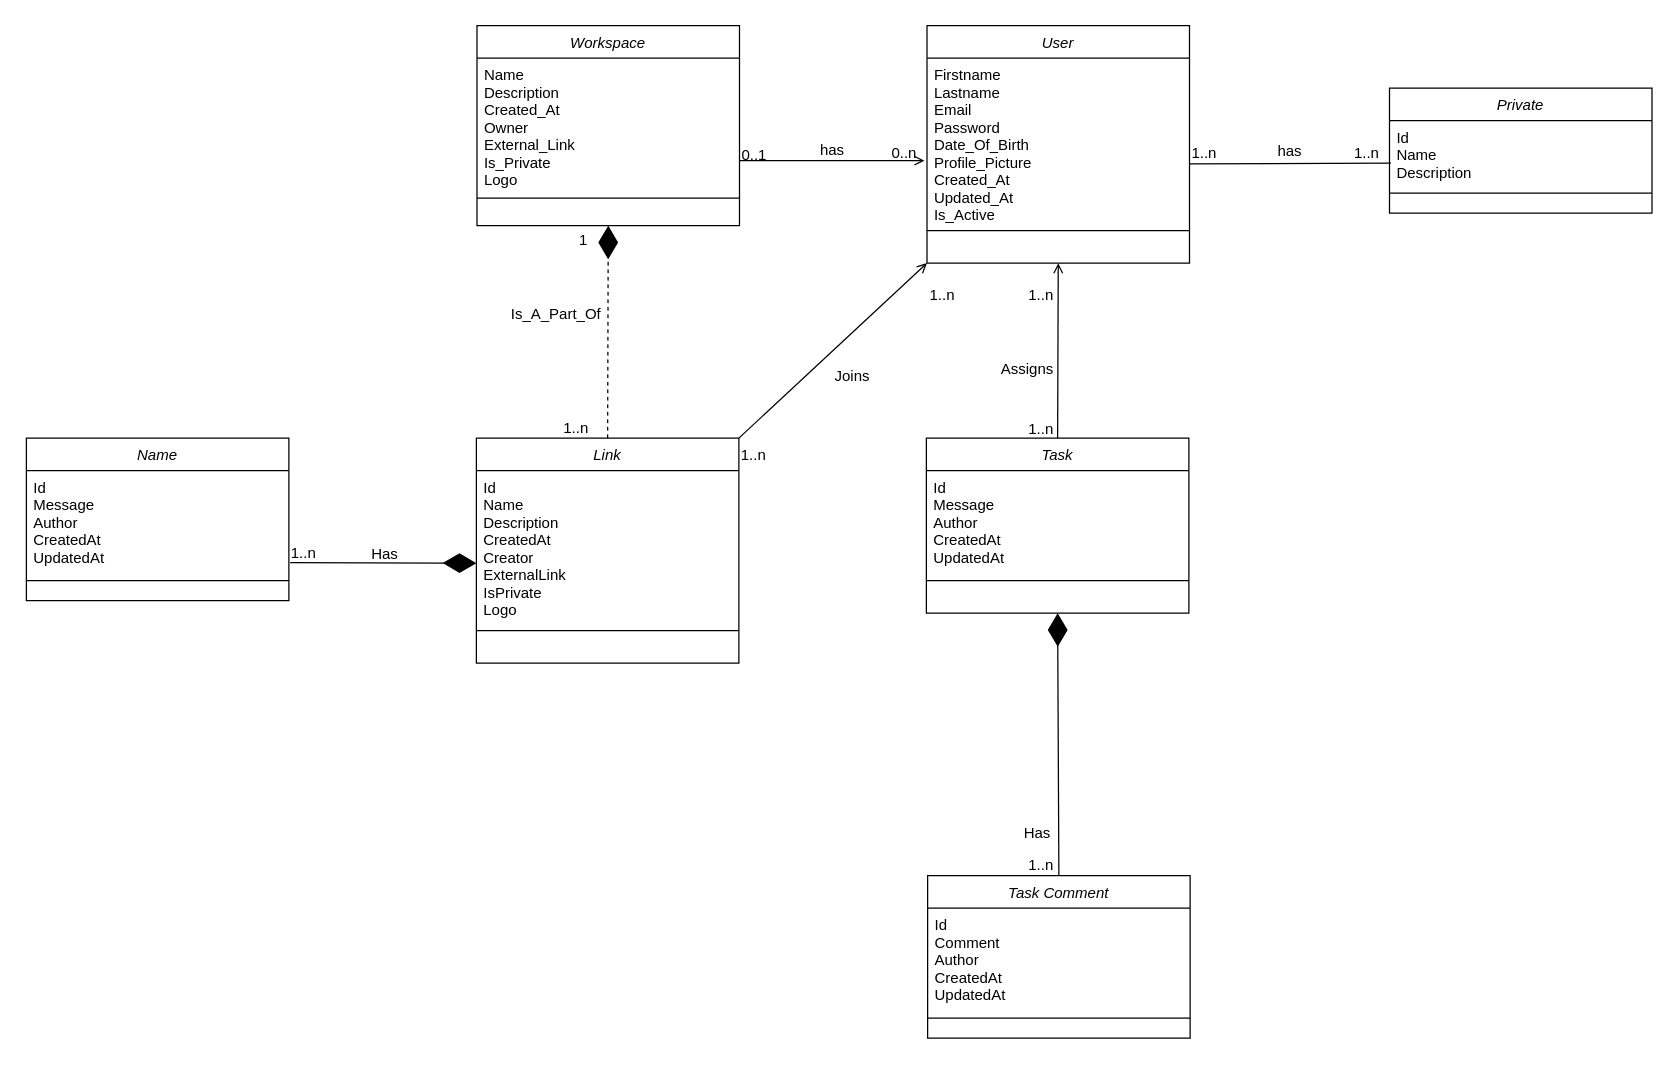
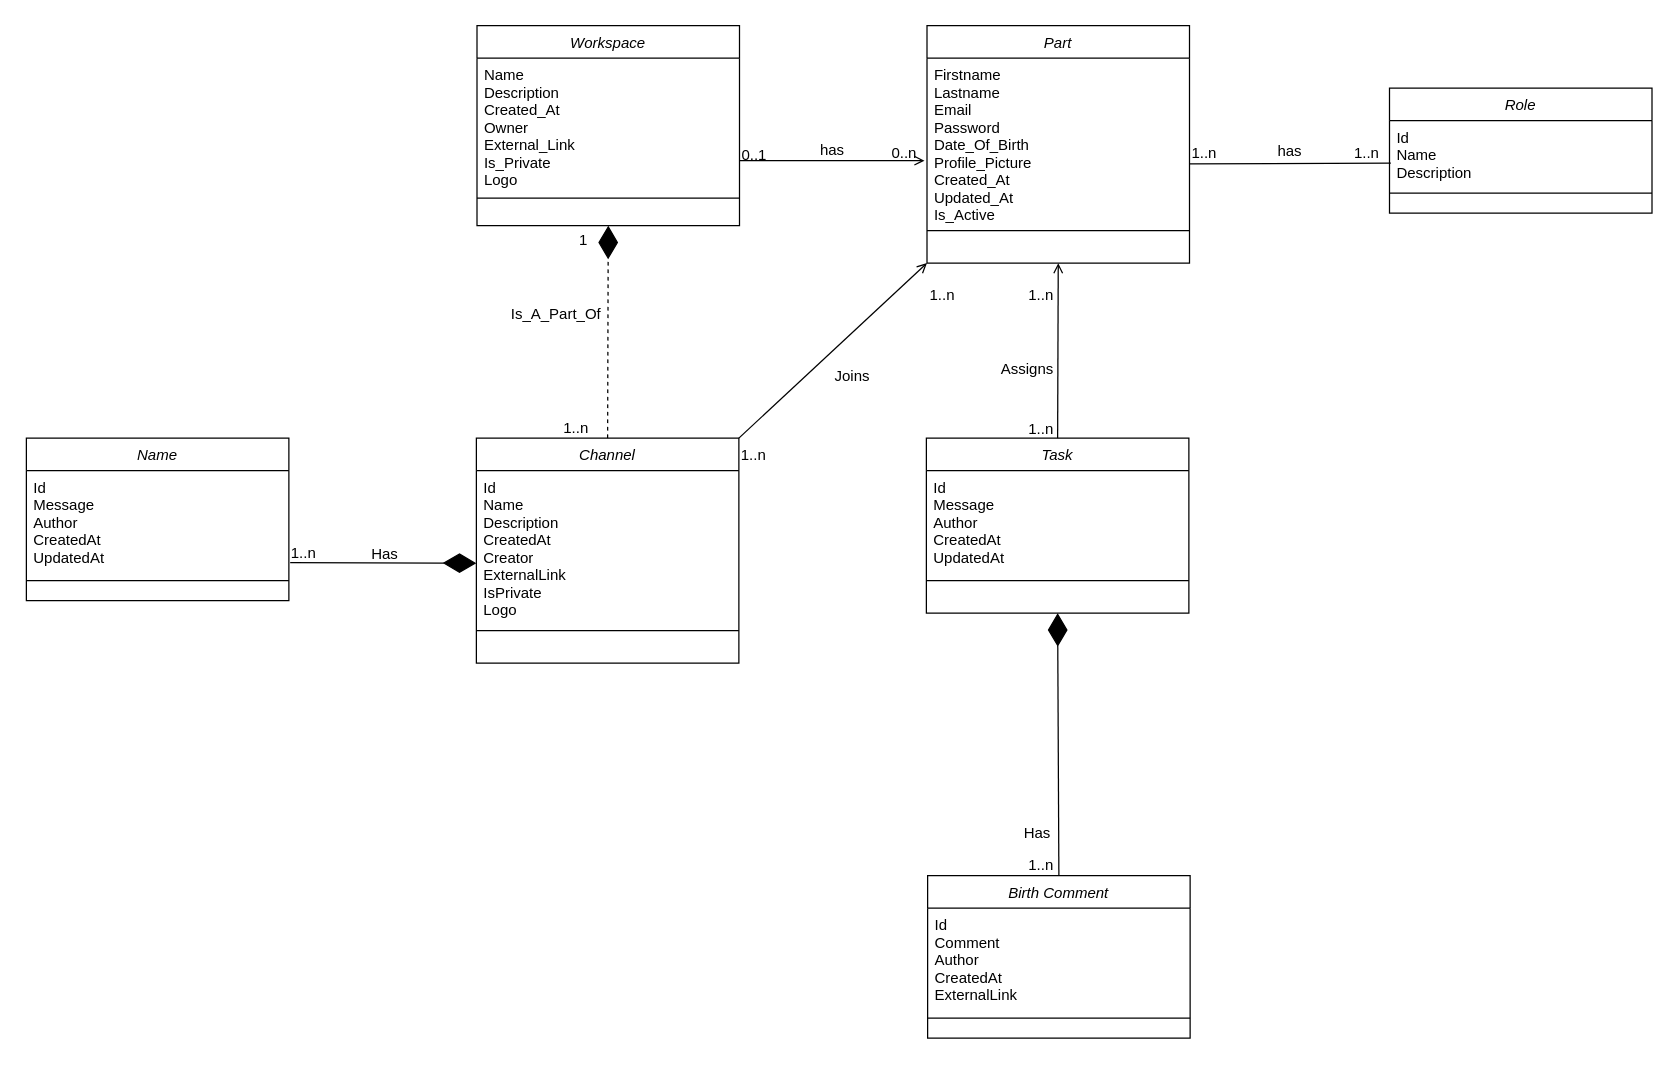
  <mxCell id="0" />
  <mxCell id="1" parent="0" />
  <mxCell id="2" value="Workspace" style="swimlane;fontStyle=2;align=center;verticalAlign=top;childLayout=stackLayout;horizontal=1;startSize=26;horizontalStack=0;resizeParent=1;resizeLast=0;collapsible=1;marginBottom=0;rounded=0;shadow=0;strokeWidth=1;" parent="1" vertex="1"><mxGeometry x="381" y="20" width="210" height="160" as="geometry"><mxRectangle x="230" y="140" width="160" height="26" as="alternateBounds" /></mxGeometry></mxCell>
  <mxCell id="3" value="Name&#10;Description&#10;Created_At&#10;Owner&#10;External_Link&#10;Is_Private&#10;Logo&#10;&#10;" style="text;align=left;verticalAlign=top;spacingLeft=4;spacingRight=4;overflow=hidden;rotatable=0;points=[[0,0.5],[1,0.5]];portConstraint=eastwest;rounded=0;shadow=0;html=0;" parent="2" vertex="1"><mxGeometry y="26" width="210" height="108" as="geometry" /></mxCell>
  <mxCell id="4" value="" style="line;html=1;strokeWidth=1;align=left;verticalAlign=middle;spacingTop=-1;spacingLeft=3;spacingRight=3;rotatable=0;labelPosition=right;points=[];portConstraint=eastwest;" parent="2" vertex="1"><mxGeometry y="134" width="210" height="8" as="geometry" /></mxCell>
  <mxCell id="5" value="" style="endArrow=open;shadow=0;strokeWidth=1;rounded=0;curved=0;endFill=1;edgeStyle=elbowEdgeStyle;elbow=vertical;" parent="1" source="2" edge="1"><mxGeometry x="0.5" y="41" relative="1" as="geometry"><mxPoint x="611" y="92" as="sourcePoint" /><mxPoint x="739" y="127.793" as="targetPoint" /><mxPoint x="-40" y="32" as="offset" /></mxGeometry></mxCell>
  <mxCell id="6" value="0..1" style="resizable=0;align=left;verticalAlign=bottom;labelBackgroundColor=none;fontSize=12;" parent="5" connectable="0" vertex="1"><mxGeometry x="-1" relative="1" as="geometry"><mxPoint y="4" as="offset" /></mxGeometry></mxCell>
  <mxCell id="7" value="has" style="text;html=1;resizable=0;points=[];;align=center;verticalAlign=middle;labelBackgroundColor=none;rounded=0;shadow=0;strokeWidth=1;fontSize=12;" parent="5" vertex="1" connectable="0"><mxGeometry x="0.5" y="49" relative="1" as="geometry"><mxPoint x="-38" y="40" as="offset" /></mxGeometry></mxCell>
- <mxCell id="8" value="User" style="swimlane;fontStyle=2;align=center;verticalAlign=top;childLayout=stackLayout;horizontal=1;startSize=26;horizontalStack=0;resizeParent=1;resizeLast=0;collapsible=1;marginBottom=0;rounded=0;shadow=0;strokeWidth=1;" vertex="1" parent="1"><mxGeometry x="741" y="20" width="210" height="190" as="geometry"><mxRectangle x="230" y="140" width="160" height="26" as="alternateBounds" /></mxGeometry></mxCell>
+ <mxCell id="8" value="Part" style="swimlane;fontStyle=2;align=center;verticalAlign=top;childLayout=stackLayout;horizontal=1;startSize=26;horizontalStack=0;resizeParent=1;resizeLast=0;collapsible=1;marginBottom=0;rounded=0;shadow=0;strokeWidth=1;" vertex="1" parent="1"><mxGeometry x="741" y="20" width="210" height="190" as="geometry"><mxRectangle x="230" y="140" width="160" height="26" as="alternateBounds" /></mxGeometry></mxCell>
  <mxCell id="9" value="Firstname&#10;Lastname&#10;Email&#10;Password&#10;Date_Of_Birth&#10;Profile_Picture&#10;Created_At&#10;Updated_At&#10;Is_Active" style="text;align=left;verticalAlign=top;spacingLeft=4;spacingRight=4;overflow=hidden;rotatable=0;points=[[0,0.5],[1,0.5]];portConstraint=eastwest;rounded=0;shadow=0;html=0;" vertex="1" parent="8"><mxGeometry y="26" width="210" height="134" as="geometry" /></mxCell>
  <mxCell id="10" value="" style="line;html=1;strokeWidth=1;align=left;verticalAlign=middle;spacingTop=-1;spacingLeft=3;spacingRight=3;rotatable=0;labelPosition=right;points=[];portConstraint=eastwest;" vertex="1" parent="8"><mxGeometry y="160" width="210" height="8" as="geometry" /></mxCell>
  <mxCell id="11" value="0..n" style="resizable=0;align=left;verticalAlign=bottom;labelBackgroundColor=none;fontSize=12;fillColor=#d5e8d4;" connectable="0" vertex="1" parent="1"><mxGeometry x="711" y="130.004" as="geometry" /></mxCell>
- <mxCell id="12" value="Link" style="swimlane;fontStyle=2;align=center;verticalAlign=top;childLayout=stackLayout;horizontal=1;startSize=26;horizontalStack=0;resizeParent=1;resizeLast=0;collapsible=1;marginBottom=0;rounded=0;shadow=0;strokeWidth=1;" vertex="1" parent="1"><mxGeometry x="380.5" y="350" width="210" height="180" as="geometry"><mxRectangle x="230" y="140" width="160" height="26" as="alternateBounds" /></mxGeometry></mxCell>
+ <mxCell id="12" value="Channel" style="swimlane;fontStyle=2;align=center;verticalAlign=top;childLayout=stackLayout;horizontal=1;startSize=26;horizontalStack=0;resizeParent=1;resizeLast=0;collapsible=1;marginBottom=0;rounded=0;shadow=0;strokeWidth=1;" vertex="1" parent="1"><mxGeometry x="380.5" y="350" width="210" height="180" as="geometry"><mxRectangle x="230" y="140" width="160" height="26" as="alternateBounds" /></mxGeometry></mxCell>
  <mxCell id="13" value="Id&#10;Name&#10;Description&#10;CreatedAt&#10;Creator&#10;ExternalLink&#10;IsPrivate&#10;Logo" style="text;align=left;verticalAlign=top;spacingLeft=4;spacingRight=4;overflow=hidden;rotatable=0;points=[[0,0.5],[1,0.5]];portConstraint=eastwest;rounded=0;shadow=0;html=0;" vertex="1" parent="12"><mxGeometry y="26" width="210" height="124" as="geometry" /></mxCell>
  <mxCell id="14" value="" style="line;html=1;strokeWidth=1;align=left;verticalAlign=middle;spacingTop=-1;spacingLeft=3;spacingRight=3;rotatable=0;labelPosition=right;points=[];portConstraint=eastwest;" vertex="1" parent="12"><mxGeometry y="150" width="210" height="8" as="geometry" /></mxCell>
  <mxCell id="15" value="" style="endArrow=diamondThin;endFill=1;endSize=24;html=1;rounded=0;entryX=0.5;entryY=1;entryDx=0;entryDy=0;exitX=0.5;exitY=0;exitDx=0;exitDy=0;dashed=1;" edge="1" parent="1" source="12" target="2"><mxGeometry width="160" relative="1" as="geometry"><mxPoint x="485" y="530" as="sourcePoint" /><mxPoint x="645" y="530" as="targetPoint" /></mxGeometry></mxCell>
  <mxCell id="16" value="1" style="resizable=0;align=left;verticalAlign=bottom;labelBackgroundColor=none;fontSize=12;direction=west;fillColor=#ffe6cc;" connectable="0" vertex="1" parent="1"><mxGeometry x="461" y="200.004" as="geometry" /></mxCell>
  <mxCell id="17" value="1..n" style="resizable=0;align=left;verticalAlign=bottom;labelBackgroundColor=none;fontSize=12;direction=south;" connectable="0" vertex="1" parent="1"><mxGeometry x="448.5" y="350.004" as="geometry" /></mxCell>
  <mxCell id="18" value="Has" style="text;html=1;resizable=0;points=[];;align=center;verticalAlign=middle;labelBackgroundColor=none;rounded=0;shadow=0;strokeWidth=1;fontSize=12;" vertex="1" connectable="0" parent="1"><mxGeometry x="300.502" y="438.004" as="geometry"><mxPoint x="6" y="4" as="offset" /></mxGeometry></mxCell>
- <mxCell id="19" value="Private" style="swimlane;fontStyle=2;align=center;verticalAlign=top;childLayout=stackLayout;horizontal=1;startSize=26;horizontalStack=0;resizeParent=1;resizeLast=0;collapsible=1;marginBottom=0;rounded=0;shadow=0;strokeWidth=1;" vertex="1" parent="1"><mxGeometry x="1111" y="70" width="210" height="100" as="geometry"><mxRectangle x="230" y="140" width="160" height="26" as="alternateBounds" /></mxGeometry></mxCell>
+ <mxCell id="19" value="Role" style="swimlane;fontStyle=2;align=center;verticalAlign=top;childLayout=stackLayout;horizontal=1;startSize=26;horizontalStack=0;resizeParent=1;resizeLast=0;collapsible=1;marginBottom=0;rounded=0;shadow=0;strokeWidth=1;" vertex="1" parent="1"><mxGeometry x="1111" y="70" width="210" height="100" as="geometry"><mxRectangle x="230" y="140" width="160" height="26" as="alternateBounds" /></mxGeometry></mxCell>
  <mxCell id="20" value="Id&#10;Name&#10;Description" style="text;align=left;verticalAlign=top;spacingLeft=4;spacingRight=4;overflow=hidden;rotatable=0;points=[[0,0.5],[1,0.5]];portConstraint=eastwest;rounded=0;shadow=0;html=0;" vertex="1" parent="19"><mxGeometry y="26" width="210" height="54" as="geometry" /></mxCell>
  <mxCell id="21" value="" style="line;html=1;strokeWidth=1;align=left;verticalAlign=middle;spacingTop=-1;spacingLeft=3;spacingRight=3;rotatable=0;labelPosition=right;points=[];portConstraint=eastwest;" vertex="1" parent="19"><mxGeometry y="80" width="210" height="8" as="geometry" /></mxCell>
  <mxCell id="22" value="" style="endArrow=none;html=1;rounded=0;entryX=-0.001;entryY=0.345;entryDx=0;entryDy=0;entryPerimeter=0;exitX=0.994;exitY=0.704;exitDx=0;exitDy=0;exitPerimeter=0;" edge="1" parent="1"><mxGeometry width="50" height="50" relative="1" as="geometry"><mxPoint x="951" y="130.596" as="sourcePoint" /><mxPoint x="1112.05" y="130" as="targetPoint" /></mxGeometry></mxCell>
  <mxCell id="23" value="has" style="text;html=1;resizable=0;points=[];;align=center;verticalAlign=middle;labelBackgroundColor=none;rounded=0;shadow=0;strokeWidth=1;fontSize=12;" vertex="1" connectable="0" parent="1"><mxGeometry x="1030.997" y="120.004" as="geometry" /></mxCell>
  <mxCell id="24" value="1..n" style="resizable=0;align=left;verticalAlign=bottom;labelBackgroundColor=none;fontSize=12;direction=south;" connectable="0" vertex="1" parent="1"><mxGeometry x="951" y="130.004" as="geometry" /></mxCell>
  <mxCell id="25" value="1..n" style="resizable=0;align=left;verticalAlign=bottom;labelBackgroundColor=none;fontSize=12;direction=south;" connectable="0" vertex="1" parent="1"><mxGeometry x="1081" y="130.004" as="geometry" /></mxCell>
  <mxCell id="26" value="Joins" style="text;html=1;resizable=0;points=[];;align=center;verticalAlign=middle;labelBackgroundColor=none;rounded=0;shadow=0;strokeWidth=1;fontSize=12;" vertex="1" connectable="0" parent="1"><mxGeometry x="680.502" y="300.004" as="geometry" /></mxCell>
  <mxCell id="27" value="1..n" style="resizable=0;align=left;verticalAlign=bottom;labelBackgroundColor=none;fontSize=12;direction=south;" connectable="0" vertex="1" parent="1"><mxGeometry x="590.5" y="372.004" as="geometry" /></mxCell>
  <mxCell id="28" value="1..n" style="resizable=0;align=left;verticalAlign=bottom;labelBackgroundColor=none;fontSize=12;direction=south;" connectable="0" vertex="1" parent="1"><mxGeometry x="741.5" y="244.004" as="geometry" /></mxCell>
  <mxCell id="29" value="Name" style="swimlane;fontStyle=2;align=center;verticalAlign=top;childLayout=stackLayout;horizontal=1;startSize=26;horizontalStack=0;resizeParent=1;resizeLast=0;collapsible=1;marginBottom=0;rounded=0;shadow=0;strokeWidth=1;" vertex="1" parent="1"><mxGeometry x="20.5" y="350" width="210" height="130" as="geometry"><mxRectangle x="230" y="140" width="160" height="26" as="alternateBounds" /></mxGeometry></mxCell>
  <mxCell id="30" value="Id&#10;Message&#10;Author&#10;CreatedAt&#10;UpdatedAt" style="text;align=left;verticalAlign=top;spacingLeft=4;spacingRight=4;overflow=hidden;rotatable=0;points=[[0,0.5],[1,0.5]];portConstraint=eastwest;rounded=0;shadow=0;html=0;" vertex="1" parent="29"><mxGeometry y="26" width="210" height="84" as="geometry" /></mxCell>
  <mxCell id="31" value="" style="line;html=1;strokeWidth=1;align=left;verticalAlign=middle;spacingTop=-1;spacingLeft=3;spacingRight=3;rotatable=0;labelPosition=right;points=[];portConstraint=eastwest;" vertex="1" parent="29"><mxGeometry y="110" width="210" height="8" as="geometry" /></mxCell>
  <mxCell id="32" value="1..n" style="resizable=0;align=left;verticalAlign=bottom;labelBackgroundColor=none;fontSize=12;direction=south;" connectable="0" vertex="1" parent="1"><mxGeometry x="230.5" y="450.004" as="geometry" /></mxCell>
  <mxCell id="33" value="Is_A_Part_Of" style="text;html=1;resizable=0;points=[];;align=center;verticalAlign=middle;labelBackgroundColor=none;rounded=0;shadow=0;strokeWidth=1;fontSize=12;" vertex="1" connectable="0" parent="1"><mxGeometry x="443.502" y="250.004" as="geometry" /></mxCell>
  <mxCell id="34" value="" style="endArrow=diamondThin;endFill=1;endSize=24;html=1;rounded=0;exitX=1.005;exitY=0.877;exitDx=0;exitDy=0;exitPerimeter=0;" edge="1" parent="1" source="30"><mxGeometry width="160" relative="1" as="geometry"><mxPoint x="260.5" y="450" as="sourcePoint" /><mxPoint x="380.5" y="450" as="targetPoint" /></mxGeometry></mxCell>
  <mxCell id="35" value="Task" style="swimlane;fontStyle=2;align=center;verticalAlign=top;childLayout=stackLayout;horizontal=1;startSize=26;horizontalStack=0;resizeParent=1;resizeLast=0;collapsible=1;marginBottom=0;rounded=0;shadow=0;strokeWidth=1;" vertex="1" parent="1"><mxGeometry x="740.5" y="350" width="210" height="140" as="geometry"><mxRectangle x="230" y="140" width="160" height="26" as="alternateBounds" /></mxGeometry></mxCell>
  <mxCell id="36" value="Id&#10;Message&#10;Author&#10;CreatedAt&#10;UpdatedAt" style="text;align=left;verticalAlign=top;spacingLeft=4;spacingRight=4;overflow=hidden;rotatable=0;points=[[0,0.5],[1,0.5]];portConstraint=eastwest;rounded=0;shadow=0;html=0;" vertex="1" parent="35"><mxGeometry y="26" width="210" height="84" as="geometry" /></mxCell>
  <mxCell id="37" value="" style="line;html=1;strokeWidth=1;align=left;verticalAlign=middle;spacingTop=-1;spacingLeft=3;spacingRight=3;rotatable=0;labelPosition=right;points=[];portConstraint=eastwest;" vertex="1" parent="35"><mxGeometry y="110" width="210" height="8" as="geometry" /></mxCell>
  <mxCell id="38" value="" style="endArrow=open;html=1;rounded=0;entryX=0;entryY=1;entryDx=0;entryDy=0;exitX=1;exitY=0;exitDx=0;exitDy=0;" edge="1" parent="1" source="12" target="8"><mxGeometry width="50" height="50" relative="1" as="geometry"><mxPoint x="291" y="840" as="sourcePoint" /><mxPoint x="341" y="790" as="targetPoint" /></mxGeometry></mxCell>
  <mxCell id="39" value="" style="endArrow=open;html=1;rounded=0;entryX=0.5;entryY=1;entryDx=0;entryDy=0;exitX=0.5;exitY=0;exitDx=0;exitDy=0;" edge="1" parent="1" source="35" target="8"><mxGeometry width="50" height="50" relative="1" as="geometry"><mxPoint x="601" y="620" as="sourcePoint" /><mxPoint x="751" y="496" as="targetPoint" /></mxGeometry></mxCell>
  <mxCell id="40" value="1..n" style="resizable=0;align=left;verticalAlign=bottom;labelBackgroundColor=none;fontSize=12;direction=south;" connectable="0" vertex="1" parent="1"><mxGeometry x="820.5" y="244.004" as="geometry" /></mxCell>
  <mxCell id="41" value="1..n" style="resizable=0;align=left;verticalAlign=bottom;labelBackgroundColor=none;fontSize=12;direction=south;" connectable="0" vertex="1" parent="1"><mxGeometry x="820.5" y="351.004" as="geometry" /></mxCell>
  <mxCell id="42" value="Assigns" style="text;html=1;resizable=0;points=[];;align=center;verticalAlign=middle;labelBackgroundColor=none;rounded=0;shadow=0;strokeWidth=1;fontSize=12;" vertex="1" connectable="0" parent="1"><mxGeometry x="820.502" y="294.004" as="geometry" /></mxCell>
- <mxCell id="43" value="Task Comment" style="swimlane;fontStyle=2;align=center;verticalAlign=top;childLayout=stackLayout;horizontal=1;startSize=26;horizontalStack=0;resizeParent=1;resizeLast=0;collapsible=1;marginBottom=0;rounded=0;shadow=0;strokeWidth=1;" vertex="1" parent="1"><mxGeometry x="741.5" y="700" width="210" height="130" as="geometry"><mxRectangle x="230" y="140" width="160" height="26" as="alternateBounds" /></mxGeometry></mxCell>
- <mxCell id="44" value="Id&#10;Comment&#10;Author&#10;CreatedAt&#10;UpdatedAt" style="text;align=left;verticalAlign=top;spacingLeft=4;spacingRight=4;overflow=hidden;rotatable=0;points=[[0,0.5],[1,0.5]];portConstraint=eastwest;rounded=0;shadow=0;html=0;" vertex="1" parent="43"><mxGeometry y="26" width="210" height="84" as="geometry" /></mxCell>
+ <mxCell id="43" value="Birth Comment" style="swimlane;fontStyle=2;align=center;verticalAlign=top;childLayout=stackLayout;horizontal=1;startSize=26;horizontalStack=0;resizeParent=1;resizeLast=0;collapsible=1;marginBottom=0;rounded=0;shadow=0;strokeWidth=1;" vertex="1" parent="1"><mxGeometry x="741.5" y="700" width="210" height="130" as="geometry"><mxRectangle x="230" y="140" width="160" height="26" as="alternateBounds" /></mxGeometry></mxCell>
+ <mxCell id="44" value="Id&#10;Comment&#10;Author&#10;CreatedAt&#10;ExternalLink" style="text;align=left;verticalAlign=top;spacingLeft=4;spacingRight=4;overflow=hidden;rotatable=0;points=[[0,0.5],[1,0.5]];portConstraint=eastwest;rounded=0;shadow=0;html=0;" vertex="1" parent="43"><mxGeometry y="26" width="210" height="84" as="geometry" /></mxCell>
  <mxCell id="45" value="" style="line;html=1;strokeWidth=1;align=left;verticalAlign=middle;spacingTop=-1;spacingLeft=3;spacingRight=3;rotatable=0;labelPosition=right;points=[];portConstraint=eastwest;" vertex="1" parent="43"><mxGeometry y="110" width="210" height="8" as="geometry" /></mxCell>
  <mxCell id="46" value="" style="endArrow=diamondThin;endFill=1;endSize=24;html=1;rounded=0;exitX=0.5;exitY=0;exitDx=0;exitDy=0;entryX=0.5;entryY=1;entryDx=0;entryDy=0;" edge="1" parent="1" source="43" target="35"><mxGeometry width="160" relative="1" as="geometry"><mxPoint x="897.5" y="520" as="sourcePoint" /><mxPoint x="1057.5" y="520" as="targetPoint" /></mxGeometry></mxCell>
  <mxCell id="47" value="Has" style="text;html=1;resizable=0;points=[];;align=center;verticalAlign=middle;labelBackgroundColor=none;rounded=0;shadow=0;strokeWidth=1;fontSize=12;" vertex="1" connectable="0" parent="1"><mxGeometry x="828.502" y="665.004" as="geometry" /></mxCell>
  <mxCell id="48" value="1..n" style="resizable=0;align=left;verticalAlign=bottom;labelBackgroundColor=none;fontSize=12;direction=south;" connectable="0" vertex="1" parent="1"><mxGeometry x="820.5" y="700.004" as="geometry" /></mxCell>
